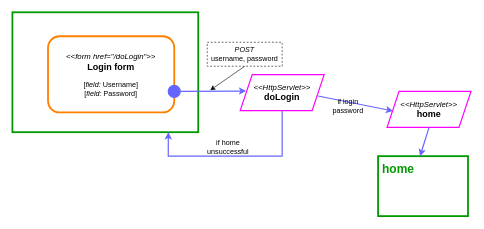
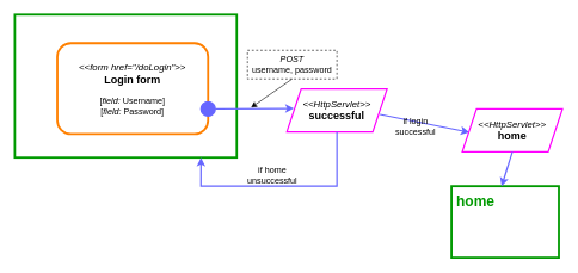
  <mxCell id="0" />
  <mxCell id="1" parent="0" />
- <mxCell id="2" value="&lt;font style=&quot;&quot;&gt;&lt;i style=&quot;font-size: 13px;&quot;&gt;&amp;lt;&amp;lt;HttpServlet&amp;gt;&amp;gt;&lt;/i&gt;&lt;br&gt;&lt;span style=&quot;font-size: 15px;&quot;&gt;&lt;b&gt;doLogin&lt;/b&gt;&lt;/span&gt;&lt;br&gt;&lt;/font&gt;" style="shape=parallelogram;perimeter=parallelogramPerimeter;whiteSpace=wrap;html=1;fixedSize=1;strokeColor=#FF00FF;strokeWidth=2;" parent="1" vertex="1"><mxGeometry x="400" y="124" width="140" height="60" as="geometry" /></mxCell>
+ <mxCell id="2" value="&lt;font style=&quot;&quot;&gt;&lt;i style=&quot;font-size: 13px;&quot;&gt;&amp;lt;&amp;lt;HttpServlet&amp;gt;&amp;gt;&lt;/i&gt;&lt;br&gt;&lt;span style=&quot;font-size: 15px;&quot;&gt;&lt;b&gt;successful&lt;/b&gt;&lt;/span&gt;&lt;br&gt;&lt;/font&gt;" style="shape=parallelogram;perimeter=parallelogramPerimeter;whiteSpace=wrap;html=1;fixedSize=1;strokeColor=#FF00FF;strokeWidth=2;" parent="1" vertex="1"><mxGeometry x="400" y="124" width="140" height="60" as="geometry" /></mxCell>
  <mxCell id="3" value="" style="group" parent="1" vertex="1" connectable="0"><mxGeometry x="630" y="260" width="150" height="100" as="geometry" /></mxCell>
  <mxCell id="4" value="" style="whiteSpace=wrap;html=1;strokeWidth=3;strokeColor=#009900;" parent="3" vertex="1"><mxGeometry width="150" height="100" as="geometry" /></mxCell>
  <mxCell id="5" value="&lt;font size=&quot;1&quot; color=&quot;#009900&quot; style=&quot;&quot;&gt;&lt;b style=&quot;font-size: 20px;&quot;&gt;home&lt;/b&gt;&lt;/font&gt;" style="text;html=1;strokeColor=none;fillColor=none;align=left;verticalAlign=middle;whiteSpace=wrap;rounded=0;" parent="3" vertex="1"><mxGeometry x="5" y="5" width="60" height="30" as="geometry" /></mxCell>
  <mxCell id="6" value="" style="endArrow=none;html=1;rounded=0;strokeColor=#6666FF;strokeWidth=2;startArrow=classic;startFill=1;entryX=1;entryY=0.5;entryDx=0;entryDy=0;exitX=0.071;exitY=0.544;exitDx=0;exitDy=0;exitPerimeter=0;" parent="1" edge="1" source="13"><mxGeometry width="50" height="50" relative="1" as="geometry"><mxPoint x="630" y="160" as="sourcePoint" /><mxPoint x="530" y="159.66" as="targetPoint" /></mxGeometry></mxCell>
  <mxCell id="7" value="&lt;i&gt;POST&lt;br&gt;&lt;/i&gt;username, password" style="rounded=0;whiteSpace=wrap;html=1;dashed=1;" parent="1" vertex="1"><mxGeometry x="345" y="70" width="125" height="40" as="geometry" /></mxCell>
  <mxCell id="8" value="" style="endArrow=classic;html=1;rounded=0;exitX=0.5;exitY=1;exitDx=0;exitDy=0;" parent="1" source="7" edge="1"><mxGeometry width="50" height="50" relative="1" as="geometry"><mxPoint x="430" y="190" as="sourcePoint" /><mxPoint x="350" y="150" as="targetPoint" /></mxGeometry></mxCell>
  <mxCell id="9" value="" style="whiteSpace=wrap;html=1;strokeWidth=3;strokeColor=#009900;movable=1;resizable=1;rotatable=1;deletable=1;editable=1;locked=0;connectable=1;" parent="1" vertex="1"><mxGeometry x="20" y="20" width="310" height="200" as="geometry" /></mxCell>
  <mxCell id="10" value="&lt;font style=&quot;&quot;&gt;&lt;i&gt;&lt;font style=&quot;font-size: 13px;&quot;&gt;&amp;lt;&amp;lt;form href=&quot;/doLogin&quot;&amp;gt;&amp;gt;&lt;/font&gt;&lt;/i&gt;&lt;br&gt;&lt;span style=&quot;font-size: 15px;&quot;&gt;&lt;b&gt;Login form&lt;br&gt;&lt;/b&gt;&lt;/span&gt;&lt;br&gt;[&lt;i&gt;field:&lt;/i&gt;&amp;nbsp;Username]&lt;br&gt;[&lt;i style=&quot;border-color: var(--border-color);&quot;&gt;field:&lt;/i&gt;&amp;nbsp;Password]&lt;br&gt;&lt;/font&gt;" style="rounded=1;whiteSpace=wrap;html=1;strokeWidth=3;strokeColor=#FF8000;" parent="1" vertex="1"><mxGeometry x="79.42" y="60" width="210.58" height="127" as="geometry" /></mxCell>
  <mxCell id="11" value="" style="endArrow=none;html=1;rounded=0;strokeColor=#6666FF;strokeWidth=2;startArrow=classic;startFill=1;" parent="1" target="12" edge="1"><mxGeometry width="50" height="50" relative="1" as="geometry"><mxPoint x="409.887" y="151.338" as="sourcePoint" /><mxPoint x="280" y="157" as="targetPoint" /></mxGeometry></mxCell>
  <mxCell id="12" value="" style="ellipse;whiteSpace=wrap;html=1;aspect=fixed;strokeWidth=2;fillColor=#6666FF;strokeColor=#6666FF;" parent="1" vertex="1"><mxGeometry x="280" y="142" width="20" height="20" as="geometry" /></mxCell>
  <mxCell id="13" value="&lt;font style=&quot;&quot;&gt;&lt;i style=&quot;font-size: 13px;&quot;&gt;&amp;lt;&amp;lt;HttpServlet&amp;gt;&amp;gt;&lt;/i&gt;&lt;br&gt;&lt;span style=&quot;font-size: 15px;&quot;&gt;&lt;b&gt;home&lt;/b&gt;&lt;/span&gt;&lt;br&gt;&lt;/font&gt;" style="shape=parallelogram;perimeter=parallelogramPerimeter;whiteSpace=wrap;html=1;fixedSize=1;strokeColor=#FF00FF;strokeWidth=2;" vertex="1" parent="1"><mxGeometry x="645" y="152" width="140" height="60" as="geometry" /></mxCell>
  <mxCell id="14" value="" style="endArrow=none;html=1;rounded=0;strokeColor=#6666FF;strokeWidth=2;startArrow=classic;startFill=1;entryX=0.5;entryY=1;entryDx=0;entryDy=0;" edge="1" parent="1" target="13"><mxGeometry width="50" height="50" relative="1" as="geometry"><mxPoint x="700" y="260" as="sourcePoint" /><mxPoint x="690" y="220" as="targetPoint" /></mxGeometry></mxCell>
- <mxCell id="15" value="if login&lt;br&gt;password" style="text;html=1;strokeColor=none;fillColor=none;align=center;verticalAlign=middle;whiteSpace=wrap;rounded=0;" vertex="1" parent="1"><mxGeometry x="550" y="162" width="60" height="30" as="geometry" /></mxCell>
+ <mxCell id="15" value="if login&lt;br&gt;successful" style="text;html=1;strokeColor=none;fillColor=none;align=center;verticalAlign=middle;whiteSpace=wrap;rounded=0;" vertex="1" parent="1"><mxGeometry x="550" y="162" width="60" height="30" as="geometry" /></mxCell>
  <mxCell id="16" value="" style="endArrow=none;html=1;rounded=0;strokeColor=#6666FF;strokeWidth=2;startArrow=classic;startFill=1;entryX=0.5;entryY=1;entryDx=0;entryDy=0;exitX=0.839;exitY=1;exitDx=0;exitDy=0;exitPerimeter=0;" edge="1" parent="1" source="9" target="2"><mxGeometry width="50" height="50" relative="1" as="geometry"><mxPoint x="280" y="230" as="sourcePoint" /><mxPoint x="440" y="270" as="targetPoint" /><Array as="points"><mxPoint x="280" y="260" /><mxPoint x="470" y="260" /></Array></mxGeometry></mxCell>
  <mxCell id="17" value="if home&lt;br&gt;unsuccessful" style="text;html=1;strokeColor=none;fillColor=none;align=center;verticalAlign=middle;whiteSpace=wrap;rounded=0;" vertex="1" parent="1"><mxGeometry x="350" y="230" width="60" height="30" as="geometry" /></mxCell>
